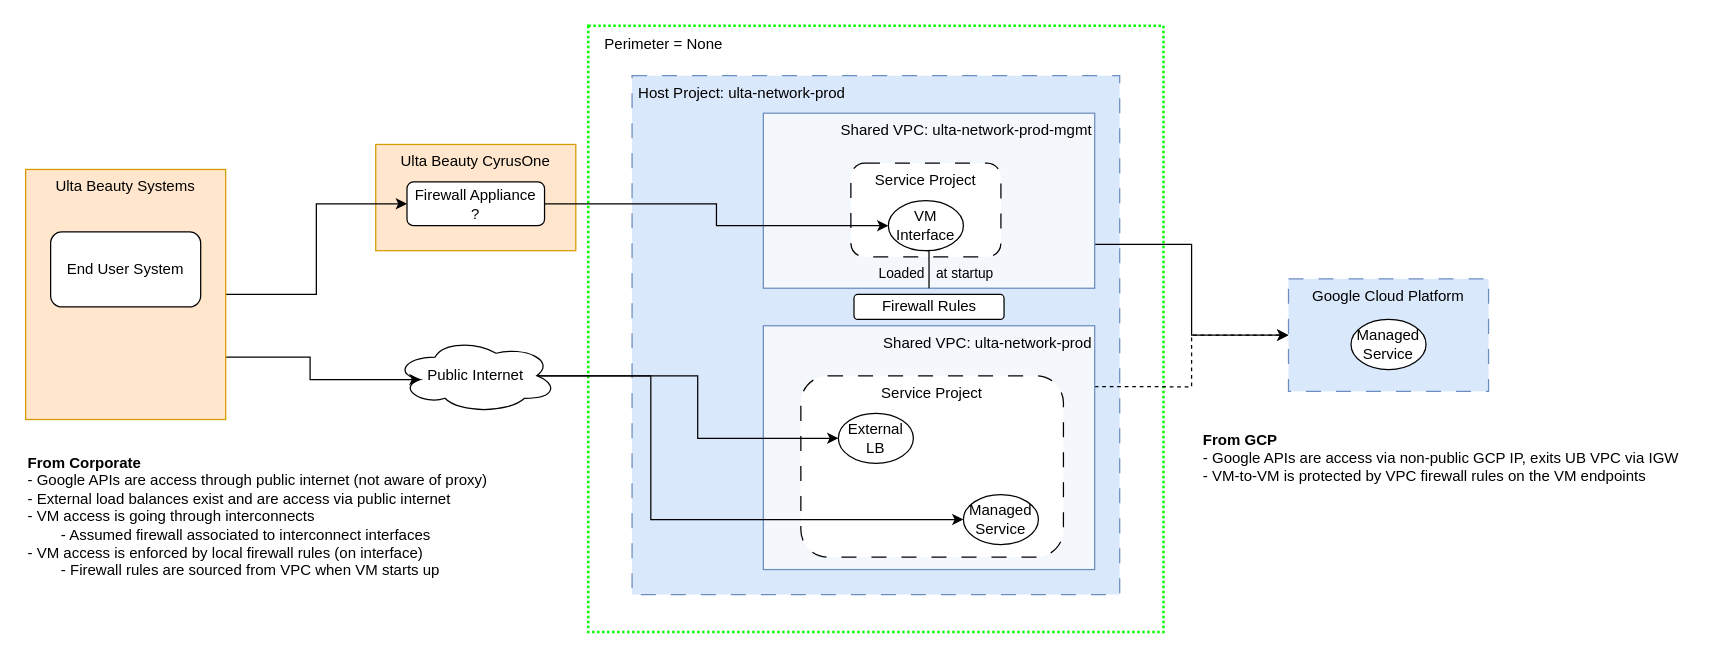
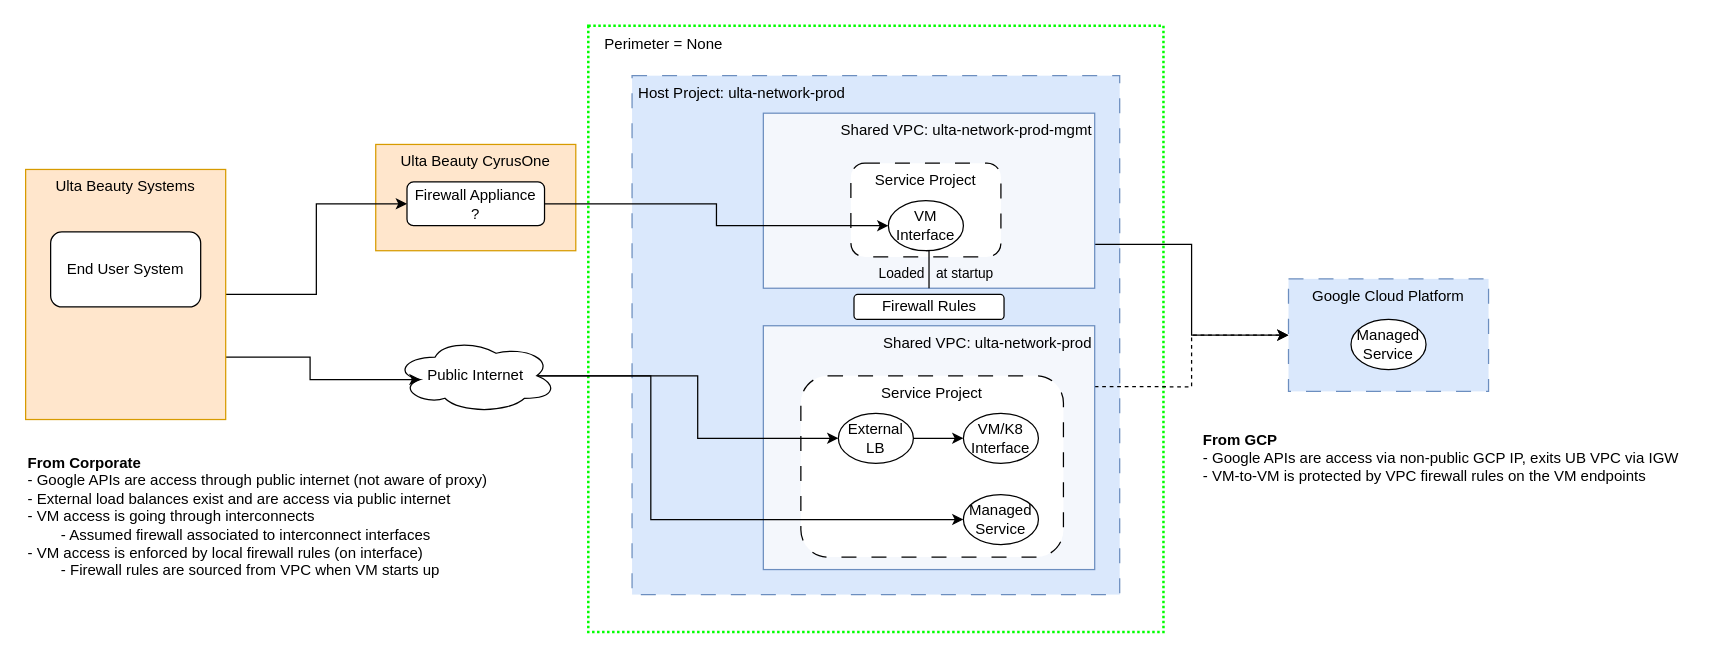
  <mxCell id="0" />
  <mxCell id="1" parent="0" />
  <mxCell id="2" value="" style="rounded=0;whiteSpace=wrap;html=1;dashed=1;dashPattern=1 1;strokeColor=#00FF00;strokeWidth=2;fillColor=none;" vertex="1" parent="1"><mxGeometry x="470" y="20" width="460" height="485" as="geometry" /></mxCell>
  <mxCell id="3" value="Ulta Beauty CyrusOne" style="rounded=0;whiteSpace=wrap;html=1;verticalAlign=top;fillColor=#ffe6cc;strokeColor=#d79b00;" vertex="1" parent="1"><mxGeometry x="300" y="115" width="160" height="85" as="geometry" /></mxCell>
  <mxCell id="4" value="&amp;nbsp;Host Project: ulta-network-prod" style="rounded=0;whiteSpace=wrap;html=1;verticalAlign=top;align=left;dashed=1;dashPattern=12 12;fillColor=#dae8fc;strokeColor=#6c8ebf;" vertex="1" parent="1"><mxGeometry x="505" y="60" width="390" height="415" as="geometry" /></mxCell>
  <mxCell id="5" style="edgeStyle=orthogonalEdgeStyle;rounded=0;orthogonalLoop=1;jettySize=auto;html=1;exitX=1;exitY=0.75;exitDx=0;exitDy=0;entryX=0;entryY=0.5;entryDx=0;entryDy=0;" edge="1" parent="1" source="6" target="30"><mxGeometry relative="1" as="geometry" /></mxCell>
  <mxCell id="6" value="&amp;nbsp;Shared VPC: ulta-network-prod-mgmt" style="rounded=0;whiteSpace=wrap;html=1;verticalAlign=top;align=right;fillColor=#F4F7FC;strokeColor=#6c8ebf;" vertex="1" parent="1"><mxGeometry x="610" y="90" width="265" height="140" as="geometry" /></mxCell>
  <mxCell id="7" style="edgeStyle=orthogonalEdgeStyle;rounded=0;orthogonalLoop=1;jettySize=auto;html=1;exitX=1;exitY=0.25;exitDx=0;exitDy=0;dashed=1;" edge="1" parent="1" source="8" target="30"><mxGeometry relative="1" as="geometry" /></mxCell>
  <mxCell id="8" value="&amp;nbsp;Shared VPC: ulta-network-prod" style="rounded=0;whiteSpace=wrap;html=1;verticalAlign=top;align=right;fillColor=#F4F7FC;strokeColor=#6c8ebf;" vertex="1" parent="1"><mxGeometry x="610" y="260" width="265" height="195" as="geometry" /></mxCell>
  <mxCell id="9" value="Firewall Appliance&lt;br&gt;?" style="rounded=1;whiteSpace=wrap;html=1;" vertex="1" parent="1"><mxGeometry x="325" y="145" width="110" height="35" as="geometry" /></mxCell>
  <mxCell id="10" value="Perimeter = None" style="text;html=1;align=center;verticalAlign=middle;resizable=0;points=[];autosize=1;strokeColor=none;fillColor=none;" vertex="1" parent="1"><mxGeometry x="470" y="20" width="120" height="30" as="geometry" /></mxCell>
  <mxCell id="11" value="Service Project" style="rounded=1;whiteSpace=wrap;html=1;dashed=1;dashPattern=12 12;verticalAlign=top;" vertex="1" parent="1"><mxGeometry x="680" y="130" width="120" height="75" as="geometry" /></mxCell>
  <mxCell id="12" value="Service Project" style="rounded=1;whiteSpace=wrap;html=1;dashed=1;dashPattern=12 12;verticalAlign=top;" vertex="1" parent="1"><mxGeometry x="640" y="300" width="210" height="145" as="geometry" /></mxCell>
  <mxCell id="13" style="edgeStyle=orthogonalEdgeStyle;rounded=0;orthogonalLoop=1;jettySize=auto;html=1;exitX=0.5;exitY=1;exitDx=0;exitDy=0;entryX=0.5;entryY=1;entryDx=0;entryDy=0;endArrow=none;endFill=0;" edge="1" parent="1" source="15" target="6"><mxGeometry relative="1" as="geometry"><Array as="points"><mxPoint x="743" y="200" /></Array></mxGeometry></mxCell>
  <mxCell id="14" value="Loaded&amp;nbsp; &amp;nbsp;at startup" style="edgeLabel;html=1;align=center;verticalAlign=middle;resizable=0;points=[];labelBackgroundColor=none;" vertex="1" connectable="0" parent="13"><mxGeometry x="0.243" y="2" relative="1" as="geometry"><mxPoint x="3" as="offset" /></mxGeometry></mxCell>
  <mxCell id="15" value="VM Interface" style="ellipse;whiteSpace=wrap;html=1;" vertex="1" parent="1"><mxGeometry x="710" y="160" width="60" height="40" as="geometry" /></mxCell>
+ <mxCell id="16" value="VM/K8 Interface" style="ellipse;whiteSpace=wrap;html=1;" vertex="1" parent="1"><mxGeometry x="770" y="330" width="60" height="40" as="geometry" /></mxCell>
  <mxCell id="17" value="Firewall Rules" style="rounded=1;whiteSpace=wrap;html=1;rotation=0;" vertex="1" parent="1"><mxGeometry x="682.5" y="235" width="120" height="20" as="geometry" /></mxCell>
  <mxCell id="18" style="edgeStyle=orthogonalEdgeStyle;rounded=0;orthogonalLoop=1;jettySize=auto;html=1;exitX=0.875;exitY=0.5;exitDx=0;exitDy=0;exitPerimeter=0;entryX=0;entryY=0.5;entryDx=0;entryDy=0;" edge="1" parent="1" source="20" target="25"><mxGeometry relative="1" as="geometry"><Array as="points"><mxPoint x="520" y="300" /><mxPoint x="520" y="415" /></Array></mxGeometry></mxCell>
  <mxCell id="19" style="edgeStyle=orthogonalEdgeStyle;rounded=0;orthogonalLoop=1;jettySize=auto;html=1;exitX=0.875;exitY=0.5;exitDx=0;exitDy=0;exitPerimeter=0;entryX=0;entryY=0.5;entryDx=0;entryDy=0;" edge="1" parent="1" source="20" target="27"><mxGeometry relative="1" as="geometry" /></mxCell>
  <mxCell id="20" value="Public Internet" style="ellipse;shape=cloud;whiteSpace=wrap;html=1;" vertex="1" parent="1"><mxGeometry x="315" y="270" width="130" height="60" as="geometry" /></mxCell>
  <mxCell id="21" style="edgeStyle=orthogonalEdgeStyle;rounded=0;orthogonalLoop=1;jettySize=auto;html=1;exitX=1;exitY=0.5;exitDx=0;exitDy=0;" edge="1" parent="1" source="23" target="9"><mxGeometry relative="1" as="geometry" /></mxCell>
  <mxCell id="22" style="edgeStyle=orthogonalEdgeStyle;rounded=0;orthogonalLoop=1;jettySize=auto;html=1;exitX=1;exitY=0.75;exitDx=0;exitDy=0;entryX=0.16;entryY=0.55;entryDx=0;entryDy=0;entryPerimeter=0;" edge="1" parent="1" source="23" target="20"><mxGeometry relative="1" as="geometry" /></mxCell>
  <mxCell id="23" value="Ulta Beauty Systems" style="rounded=0;whiteSpace=wrap;html=1;verticalAlign=top;fillColor=#ffe6cc;strokeColor=#d79b00;" vertex="1" parent="1"><mxGeometry x="20" y="135" width="160" height="200" as="geometry" /></mxCell>
  <mxCell id="24" value="End User System" style="rounded=1;whiteSpace=wrap;html=1;" vertex="1" parent="1"><mxGeometry x="40" y="185" width="120" height="60" as="geometry" /></mxCell>
  <mxCell id="25" value="Managed Service" style="ellipse;whiteSpace=wrap;html=1;" vertex="1" parent="1"><mxGeometry x="770" y="395" width="60" height="40" as="geometry" /></mxCell>
+ <mxCell id="26" style="edgeStyle=orthogonalEdgeStyle;rounded=0;orthogonalLoop=1;jettySize=auto;html=1;exitX=1;exitY=0.5;exitDx=0;exitDy=0;" edge="1" parent="1" source="27" target="16"><mxGeometry relative="1" as="geometry" /></mxCell>
  <mxCell id="27" value="External LB" style="ellipse;whiteSpace=wrap;html=1;" vertex="1" parent="1"><mxGeometry x="670" y="330" width="60" height="40" as="geometry" /></mxCell>
  <mxCell id="28" style="edgeStyle=orthogonalEdgeStyle;rounded=0;orthogonalLoop=1;jettySize=auto;html=1;exitX=1;exitY=0.5;exitDx=0;exitDy=0;entryX=0;entryY=0.5;entryDx=0;entryDy=0;" edge="1" parent="1" source="9" target="15"><mxGeometry relative="1" as="geometry" /></mxCell>
  <mxCell id="29" value="&lt;b&gt;From Corporate&lt;/b&gt;&lt;br&gt;- Google APIs are access through public internet (not aware of proxy)&lt;br&gt;- External load balances exist and are access via public internet&amp;nbsp;&lt;br&gt;- VM access is going through interconnects&lt;br&gt;&lt;span style=&quot;white-space: pre;&quot;&gt;&#09;&lt;/span&gt;- Assumed firewall associated to interconnect interfaces&lt;br&gt;- VM access is enforced by local firewall rules (on interface)&lt;br&gt;&lt;span style=&quot;white-space: pre;&quot;&gt;&#09;&lt;/span&gt;- Firewall rules are sourced from VPC when VM starts up&lt;br&gt;&lt;div style=&quot;&quot;&gt;&lt;br&gt;&lt;/div&gt;" style="text;html=1;align=left;verticalAlign=middle;resizable=0;points=[];autosize=1;strokeColor=none;fillColor=none;" vertex="1" parent="1"><mxGeometry x="20" y="355" width="390" height="130" as="geometry" /></mxCell>
  <mxCell id="30" value="Google Cloud Platform" style="rounded=0;whiteSpace=wrap;html=1;verticalAlign=top;align=center;dashed=1;dashPattern=12 12;fillColor=#dae8fc;strokeColor=#6c8ebf;" vertex="1" parent="1"><mxGeometry x="1030" y="222.5" width="160" height="90" as="geometry" /></mxCell>
  <mxCell id="31" value="Managed Service" style="ellipse;whiteSpace=wrap;html=1;" vertex="1" parent="1"><mxGeometry x="1080" y="255" width="60" height="40" as="geometry" /></mxCell>
  <mxCell id="32" value="&lt;b&gt;From GCP&lt;/b&gt;&lt;br&gt;- Google APIs are access via non-public GCP IP, exits UB VPC via IGW&lt;br&gt;- VM-to-VM is protected by VPC firewall rules on the VM endpoints&lt;br&gt;&lt;div style=&quot;&quot;&gt;&lt;br&gt;&lt;/div&gt;" style="text;html=1;align=left;verticalAlign=middle;resizable=0;points=[];autosize=1;strokeColor=none;fillColor=none;" vertex="1" parent="1"><mxGeometry x="960" y="337.5" width="400" height="70" as="geometry" /></mxCell>
